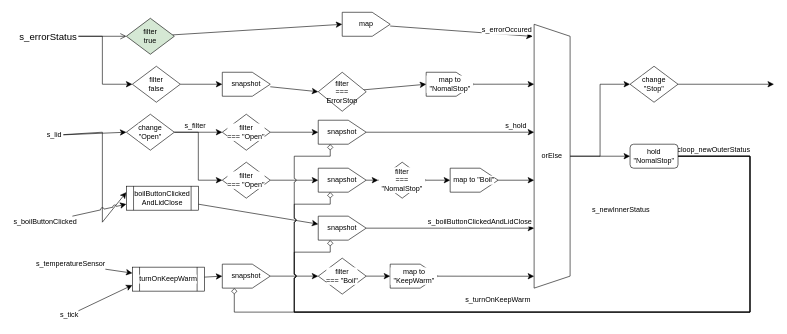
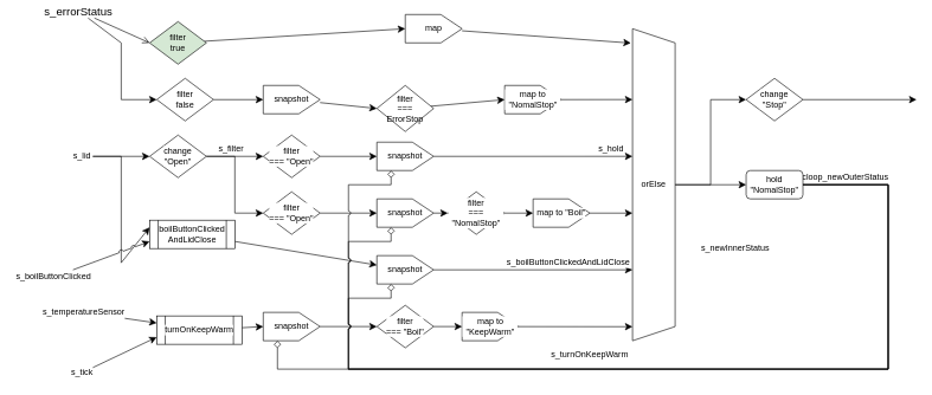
  <mxCell id="0" />
  <mxCell id="1" parent="0" />
  <mxCell id="2" style="edgeStyle=none;curved=0;rounded=0;orthogonalLoop=1;jettySize=auto;html=1;entryX=0;entryY=0.5;entryDx=0;entryDy=0;fontSize=12;startSize=8;endSize=8;jumpStyle=arc;endArrow=open;" edge="1" parent="1" source="4" target="6"><mxGeometry relative="1" as="geometry" /></mxCell>
  <mxCell id="3" style="edgeStyle=none;shape=connector;curved=0;rounded=0;jumpStyle=arc;orthogonalLoop=1;jettySize=auto;html=1;entryX=0;entryY=0.5;entryDx=0;entryDy=0;strokeColor=default;align=center;verticalAlign=middle;fontFamily=Helvetica;fontSize=12;fontColor=default;labelBackgroundColor=default;startSize=8;endArrow=classic;endSize=8;" edge="1" parent="1" source="4" target="11"><mxGeometry relative="1" as="geometry"><Array as="points"><mxPoint x="170" y="60" /><mxPoint x="170" y="140" /></Array></mxGeometry></mxCell>
- <mxCell id="4" value="s_errorStatus" style="text;html=1;align=center;verticalAlign=middle;whiteSpace=wrap;rounded=0;fontSize=16;" vertex="1" parent="1"><mxGeometry x="30" y="50" width="100" height="20" as="geometry" /></mxCell>
+ <mxCell id="4" value="s_errorStatus" style="text;html=1;align=center;verticalAlign=middle;whiteSpace=wrap;rounded=0;fontSize=16;" vertex="1" parent="1"><mxGeometry x="60" y="5" width="100" height="20" as="geometry" /></mxCell>
  <mxCell id="5" style="edgeStyle=none;shape=connector;curved=0;rounded=0;jumpStyle=arc;orthogonalLoop=1;jettySize=auto;html=1;entryX=0.5;entryY=0;entryDx=0;entryDy=0;strokeColor=default;align=center;verticalAlign=middle;fontFamily=Helvetica;fontSize=12;fontColor=default;labelBackgroundColor=default;startSize=8;endArrow=classic;endSize=8;" edge="1" parent="1" source="6" target="8"><mxGeometry relative="1" as="geometry" /></mxCell>
  <mxCell id="6" value="filter&lt;div&gt;true&lt;/div&gt;" style="rhombus;whiteSpace=wrap;html=1;fillColor=#d5e8d4;" vertex="1" parent="1"><mxGeometry x="210" y="30" width="80" height="60" as="geometry" /></mxCell>
  <mxCell id="7" style="edgeStyle=none;shape=connector;curved=0;rounded=0;jumpStyle=arc;orthogonalLoop=1;jettySize=auto;html=1;strokeColor=default;align=center;verticalAlign=middle;fontFamily=Helvetica;fontSize=12;fontColor=default;labelBackgroundColor=default;startSize=8;endArrow=classic;endSize=8;entryX=0.046;entryY=1.039;entryDx=0;entryDy=0;entryPerimeter=0;" edge="1" parent="1" source="8" target="58"><mxGeometry relative="1" as="geometry"><mxPoint x="880.741" y="60" as="targetPoint" /></mxGeometry></mxCell>
  <mxCell id="8" value="map" style="shape=offPageConnector;whiteSpace=wrap;html=1;fontFamily=Helvetica;fontSize=12;fontColor=default;labelBackgroundColor=default;direction=north;" vertex="1" parent="1"><mxGeometry x="570" y="20" width="80" height="40" as="geometry" /></mxCell>
- <mxCell id="9" value="s_errorOccured" style="text;html=1;align=center;verticalAlign=middle;whiteSpace=wrap;rounded=0;fontSize=12;fontFamily=Helvetica;fontColor=default;labelBackgroundColor=default;" vertex="1" parent="1"><mxGeometry x="800" y="40" width="90" height="20" as="geometry" /></mxCell>
  <mxCell id="10" style="edgeStyle=none;shape=connector;curved=0;rounded=0;jumpStyle=arc;orthogonalLoop=1;jettySize=auto;html=1;entryX=0.5;entryY=0;entryDx=0;entryDy=0;strokeColor=default;align=center;verticalAlign=middle;fontFamily=Helvetica;fontSize=12;fontColor=default;labelBackgroundColor=default;startSize=8;endArrow=classic;endSize=8;" edge="1" parent="1" source="11" target="13"><mxGeometry relative="1" as="geometry" /></mxCell>
  <mxCell id="11" value="filter&lt;div&gt;false&lt;/div&gt;" style="rhombus;whiteSpace=wrap;html=1;fontFamily=Helvetica;fontSize=12;fontColor=default;labelBackgroundColor=default;" vertex="1" parent="1"><mxGeometry x="220" y="110" width="80" height="60" as="geometry" /></mxCell>
  <mxCell id="12" style="edgeStyle=none;shape=connector;curved=0;rounded=0;jumpStyle=arc;orthogonalLoop=1;jettySize=auto;html=1;entryX=0;entryY=0.5;entryDx=0;entryDy=0;strokeColor=default;align=center;verticalAlign=middle;fontFamily=Helvetica;fontSize=12;fontColor=default;labelBackgroundColor=default;startSize=8;endArrow=classic;endSize=8;" edge="1" parent="1" source="13" target="15"><mxGeometry relative="1" as="geometry" /></mxCell>
  <mxCell id="13" value="snapshot" style="shape=offPageConnector;whiteSpace=wrap;html=1;fontFamily=Helvetica;fontSize=12;fontColor=default;labelBackgroundColor=default;direction=north;" vertex="1" parent="1"><mxGeometry x="370" y="120" width="80" height="40" as="geometry" /></mxCell>
  <mxCell id="14" style="edgeStyle=none;shape=connector;curved=0;rounded=0;jumpStyle=arc;orthogonalLoop=1;jettySize=auto;html=1;entryX=0.5;entryY=0;entryDx=0;entryDy=0;strokeColor=default;align=center;verticalAlign=middle;fontFamily=Helvetica;fontSize=12;fontColor=default;labelBackgroundColor=default;startSize=8;endArrow=classic;endSize=8;" edge="1" parent="1" source="15" target="17"><mxGeometry relative="1" as="geometry" /></mxCell>
  <mxCell id="15" value="filter&lt;div&gt;===&lt;div&gt;ErrorStop&lt;/div&gt;&lt;/div&gt;" style="rhombus;whiteSpace=wrap;html=1;" vertex="1" parent="1"><mxGeometry x="530" y="120" width="80" height="65" as="geometry" /></mxCell>
  <mxCell id="16" style="edgeStyle=none;shape=connector;curved=0;rounded=0;jumpStyle=arc;orthogonalLoop=1;jettySize=auto;html=1;strokeColor=default;align=center;verticalAlign=middle;fontFamily=Helvetica;fontSize=12;fontColor=default;labelBackgroundColor=default;startSize=8;endArrow=classic;endSize=8;entryX=0.227;entryY=1;entryDx=0;entryDy=0;entryPerimeter=0;" edge="1" parent="1" source="17" target="58"><mxGeometry relative="1" as="geometry"><mxPoint x="880" y="140" as="targetPoint" /></mxGeometry></mxCell>
  <mxCell id="17" value="map to &quot;NomalStop&quot;" style="shape=offPageConnector;whiteSpace=wrap;html=1;fontFamily=Helvetica;fontSize=12;fontColor=default;labelBackgroundColor=default;direction=north;" vertex="1" parent="1"><mxGeometry x="710" y="120" width="80" height="40" as="geometry" /></mxCell>
  <mxCell id="18" style="edgeStyle=none;shape=connector;curved=0;rounded=0;jumpStyle=arc;orthogonalLoop=1;jettySize=auto;html=1;entryX=0;entryY=0.5;entryDx=0;entryDy=0;strokeColor=default;align=center;verticalAlign=middle;fontFamily=Helvetica;fontSize=12;fontColor=default;labelBackgroundColor=default;startSize=8;endArrow=classic;endSize=8;" edge="1" parent="1" source="20" target="23"><mxGeometry relative="1" as="geometry" /></mxCell>
  <mxCell id="19" style="edgeStyle=none;shape=connector;curved=0;rounded=0;jumpStyle=arc;orthogonalLoop=1;jettySize=auto;html=1;entryX=0;entryY=0.25;entryDx=0;entryDy=0;strokeColor=default;align=center;verticalAlign=middle;fontFamily=Helvetica;fontSize=12;fontColor=default;labelBackgroundColor=default;startSize=8;endArrow=classic;endSize=8;" edge="1" parent="1" source="20" target="39"><mxGeometry relative="1" as="geometry"><Array as="points"><mxPoint x="170" y="220" /><mxPoint x="170" y="370" /></Array></mxGeometry></mxCell>
- <mxCell id="20" value="s_lid" style="text;html=1;align=center;verticalAlign=middle;whiteSpace=wrap;rounded=0;fontSize=12;fontFamily=Helvetica;fontColor=default;labelBackgroundColor=default;" vertex="1" parent="1"><mxGeometry x="75" y="215" width="30" height="20" as="geometry" /></mxCell>
+ <mxCell id="20" value="s_lid" style="text;html=1;align=center;verticalAlign=middle;whiteSpace=wrap;rounded=0;fontSize=12;fontFamily=Helvetica;fontColor=default;labelBackgroundColor=default;" vertex="1" parent="1"><mxGeometry x="100" y="210" width="30" height="20" as="geometry" /></mxCell>
  <mxCell id="21" style="edgeStyle=none;shape=connector;curved=0;rounded=0;jumpStyle=arc;orthogonalLoop=1;jettySize=auto;html=1;exitX=1;exitY=0.5;exitDx=0;exitDy=0;strokeColor=default;align=center;verticalAlign=middle;fontFamily=Helvetica;fontSize=12;fontColor=default;labelBackgroundColor=default;startSize=8;endArrow=classic;endSize=8;entryX=0;entryY=0.5;entryDx=0;entryDy=0;" edge="1" parent="1" source="23" target="26"><mxGeometry relative="1" as="geometry"><mxPoint x="370" y="220" as="targetPoint" /></mxGeometry></mxCell>
  <mxCell id="22" style="edgeStyle=none;shape=connector;curved=0;rounded=0;jumpStyle=arc;orthogonalLoop=1;jettySize=auto;html=1;entryX=0;entryY=0.5;entryDx=0;entryDy=0;strokeColor=default;align=center;verticalAlign=middle;fontFamily=Helvetica;fontSize=12;fontColor=default;labelBackgroundColor=default;startSize=8;endArrow=classic;endSize=8;" edge="1" parent="1" source="23" target="31"><mxGeometry relative="1" as="geometry"><Array as="points"><mxPoint x="330" y="220" /><mxPoint x="330" y="300" /></Array></mxGeometry></mxCell>
  <mxCell id="23" value="change&lt;div&gt;&quot;Open&quot;&lt;/div&gt;" style="rhombus;whiteSpace=wrap;html=1;fontFamily=Helvetica;fontSize=12;fontColor=default;labelBackgroundColor=default;" vertex="1" parent="1"><mxGeometry x="210" y="190" width="80" height="60" as="geometry" /></mxCell>
  <mxCell id="24" value="s_filter" style="text;html=1;align=center;verticalAlign=middle;whiteSpace=wrap;rounded=0;fontSize=12;fontFamily=Helvetica;fontColor=default;labelBackgroundColor=default;" vertex="1" parent="1"><mxGeometry x="290" y="200" width="70" height="20" as="geometry" /></mxCell>
  <mxCell id="25" style="edgeStyle=none;shape=connector;curved=0;rounded=0;jumpStyle=arc;orthogonalLoop=1;jettySize=auto;html=1;exitX=1;exitY=0.5;exitDx=0;exitDy=0;entryX=0.5;entryY=0;entryDx=0;entryDy=0;strokeColor=default;align=center;verticalAlign=middle;fontFamily=Helvetica;fontSize=12;fontColor=default;labelBackgroundColor=default;startSize=8;endArrow=classic;endSize=8;" edge="1" parent="1" source="26" target="28"><mxGeometry relative="1" as="geometry" /></mxCell>
  <mxCell id="26" value="filter&lt;div&gt;=== &quot;Open&quot;&lt;/div&gt;" style="rhombus;whiteSpace=wrap;html=1;fontFamily=Helvetica;fontSize=12;fontColor=default;labelBackgroundColor=default;" vertex="1" parent="1"><mxGeometry x="370" y="190" width="80" height="60" as="geometry" /></mxCell>
  <mxCell id="27" style="edgeStyle=none;shape=connector;curved=0;rounded=0;jumpStyle=arc;orthogonalLoop=1;jettySize=auto;html=1;exitX=0.5;exitY=1;exitDx=0;exitDy=0;strokeColor=default;align=center;verticalAlign=middle;fontFamily=Helvetica;fontSize=12;fontColor=default;labelBackgroundColor=default;startSize=8;endArrow=classic;endSize=8;entryX=0.409;entryY=1;entryDx=0;entryDy=0;entryPerimeter=0;" edge="1" parent="1" source="28" target="58"><mxGeometry relative="1" as="geometry"><mxPoint x="880" y="220" as="targetPoint" /></mxGeometry></mxCell>
  <mxCell id="28" value="snapshot" style="shape=offPageConnector;whiteSpace=wrap;html=1;fontFamily=Helvetica;fontSize=12;fontColor=default;labelBackgroundColor=default;direction=north;" vertex="1" parent="1"><mxGeometry x="530" y="200" width="80" height="40" as="geometry" /></mxCell>
  <mxCell id="29" value="s_hold" style="text;html=1;align=center;verticalAlign=middle;whiteSpace=wrap;rounded=0;fontSize=12;fontFamily=Helvetica;fontColor=default;labelBackgroundColor=default;" vertex="1" parent="1"><mxGeometry x="830" y="200" width="60" height="20" as="geometry" /></mxCell>
  <mxCell id="30" style="edgeStyle=none;shape=connector;curved=0;rounded=0;jumpStyle=arc;orthogonalLoop=1;jettySize=auto;html=1;entryX=0.5;entryY=0;entryDx=0;entryDy=0;strokeColor=default;align=center;verticalAlign=middle;fontFamily=Helvetica;fontSize=12;fontColor=default;labelBackgroundColor=default;startSize=8;endArrow=classic;endSize=8;" edge="1" parent="1" source="31" target="33"><mxGeometry relative="1" as="geometry" /></mxCell>
  <mxCell id="31" value="filter&lt;div&gt;=== &quot;Open&quot;&lt;/div&gt;" style="rhombus;whiteSpace=wrap;html=1;fontFamily=Helvetica;fontSize=12;fontColor=default;labelBackgroundColor=default;" vertex="1" parent="1"><mxGeometry x="370" y="270" width="80" height="60" as="geometry" /></mxCell>
  <mxCell id="32" style="edgeStyle=none;shape=connector;curved=0;rounded=0;jumpStyle=arc;orthogonalLoop=1;jettySize=auto;html=1;entryX=0;entryY=0.5;entryDx=0;entryDy=0;strokeColor=default;align=center;verticalAlign=middle;fontFamily=Helvetica;fontSize=12;fontColor=default;labelBackgroundColor=default;startSize=8;endArrow=classic;endSize=8;" edge="1" parent="1" source="33" target="35"><mxGeometry relative="1" as="geometry" /></mxCell>
  <mxCell id="33" value="snapshot" style="shape=offPageConnector;whiteSpace=wrap;html=1;fontFamily=Helvetica;fontSize=12;fontColor=default;labelBackgroundColor=default;direction=north;" vertex="1" parent="1"><mxGeometry x="530" y="280" width="80" height="40" as="geometry" /></mxCell>
  <mxCell id="34" style="edgeStyle=none;shape=connector;curved=0;rounded=0;jumpStyle=arc;orthogonalLoop=1;jettySize=auto;html=1;entryX=0.5;entryY=0;entryDx=0;entryDy=0;strokeColor=default;align=center;verticalAlign=middle;fontFamily=Helvetica;fontSize=12;fontColor=default;labelBackgroundColor=default;startSize=8;endArrow=classic;endSize=8;" edge="1" parent="1" source="35" target="37"><mxGeometry relative="1" as="geometry" /></mxCell>
  <mxCell id="35" value="filter&lt;div&gt;=== &quot;NomalStop&quot;&lt;/div&gt;" style="rhombus;whiteSpace=wrap;html=1;fontFamily=Helvetica;fontSize=12;fontColor=default;labelBackgroundColor=default;" vertex="1" parent="1"><mxGeometry x="630" y="270" width="80" height="60" as="geometry" /></mxCell>
  <mxCell id="36" style="edgeStyle=none;shape=connector;curved=0;rounded=0;jumpStyle=arc;orthogonalLoop=1;jettySize=auto;html=1;strokeColor=default;align=center;verticalAlign=middle;fontFamily=Helvetica;fontSize=12;fontColor=default;labelBackgroundColor=default;startSize=8;endArrow=classic;endSize=8;entryX=0.591;entryY=1;entryDx=0;entryDy=0;entryPerimeter=0;" edge="1" parent="1" source="37" target="58"><mxGeometry relative="1" as="geometry"><mxPoint x="880" y="300" as="targetPoint" /></mxGeometry></mxCell>
  <mxCell id="37" value="map to &quot;Boil&quot;" style="shape=offPageConnector;whiteSpace=wrap;html=1;fontFamily=Helvetica;fontSize=12;fontColor=default;labelBackgroundColor=default;direction=north;" vertex="1" parent="1"><mxGeometry x="750" y="280" width="80" height="40" as="geometry" /></mxCell>
  <mxCell id="38" style="edgeStyle=none;shape=connector;curved=0;rounded=0;jumpStyle=arc;orthogonalLoop=1;jettySize=auto;html=1;strokeColor=default;align=center;verticalAlign=middle;fontFamily=Helvetica;fontSize=12;fontColor=default;labelBackgroundColor=default;startSize=8;endArrow=classic;endSize=8;" edge="1" parent="1" source="39" target="43"><mxGeometry relative="1" as="geometry" /></mxCell>
  <mxCell id="39" value="boilButtonClicked&lt;div&gt;AndLidClose&lt;/div&gt;" style="shape=process;whiteSpace=wrap;html=1;backgroundOutline=1;fontFamily=Helvetica;fontSize=12;fontColor=default;labelBackgroundColor=default;" vertex="1" parent="1"><mxGeometry x="210" y="310" width="120" height="40" as="geometry" /></mxCell>
  <mxCell id="40" style="edgeStyle=none;shape=connector;curved=0;rounded=0;jumpStyle=arc;orthogonalLoop=1;jettySize=auto;html=1;entryX=0;entryY=0.75;entryDx=0;entryDy=0;strokeColor=default;align=center;verticalAlign=middle;fontFamily=Helvetica;fontSize=12;fontColor=default;labelBackgroundColor=default;startSize=8;endArrow=classic;endSize=8;" edge="1" parent="1" source="41" target="39"><mxGeometry relative="1" as="geometry" /></mxCell>
- <mxCell id="41" value="s_boilButtonClicked" style="text;html=1;align=center;verticalAlign=middle;whiteSpace=wrap;rounded=0;fontSize=12;fontFamily=Helvetica;fontColor=default;labelBackgroundColor=default;" vertex="1" parent="1"><mxGeometry x="20" y="360" width="110" height="20" as="geometry" /></mxCell>
+ <mxCell id="41" value="s_boilButtonClicked" style="text;html=1;align=center;verticalAlign=middle;whiteSpace=wrap;rounded=0;fontSize=12;fontFamily=Helvetica;fontColor=default;labelBackgroundColor=default;" vertex="1" parent="1"><mxGeometry x="20" y="380" width="110" height="20" as="geometry" /></mxCell>
  <mxCell id="42" style="edgeStyle=none;shape=connector;curved=0;rounded=0;jumpStyle=arc;orthogonalLoop=1;jettySize=auto;html=1;exitX=0.5;exitY=1;exitDx=0;exitDy=0;strokeColor=default;align=center;verticalAlign=middle;fontFamily=Helvetica;fontSize=12;fontColor=default;labelBackgroundColor=default;startSize=8;endArrow=classic;endSize=8;" edge="1" parent="1" source="43"><mxGeometry relative="1" as="geometry"><mxPoint x="890" y="380" as="targetPoint" /></mxGeometry></mxCell>
  <mxCell id="43" value="snapshot" style="shape=offPageConnector;whiteSpace=wrap;html=1;fontFamily=Helvetica;fontSize=12;fontColor=default;labelBackgroundColor=default;direction=north;" vertex="1" parent="1"><mxGeometry x="530" y="360" width="80" height="40" as="geometry" /></mxCell>
  <mxCell id="44" style="edgeStyle=none;shape=connector;curved=0;rounded=0;jumpStyle=arc;orthogonalLoop=1;jettySize=auto;html=1;entryX=0.5;entryY=0;entryDx=0;entryDy=0;strokeColor=default;align=center;verticalAlign=middle;fontFamily=Helvetica;fontSize=12;fontColor=default;labelBackgroundColor=default;startSize=8;endArrow=classic;endSize=8;" edge="1" parent="1" source="45" target="51"><mxGeometry relative="1" as="geometry" /></mxCell>
  <mxCell id="45" value="turnOnKeepWarm" style="shape=process;whiteSpace=wrap;html=1;backgroundOutline=1;fontFamily=Helvetica;fontSize=12;fontColor=default;labelBackgroundColor=default;" vertex="1" parent="1"><mxGeometry x="220" y="445" width="120" height="40" as="geometry" /></mxCell>
  <mxCell id="46" style="edgeStyle=none;shape=connector;curved=0;rounded=0;jumpStyle=arc;orthogonalLoop=1;jettySize=auto;html=1;entryX=0;entryY=0.25;entryDx=0;entryDy=0;strokeColor=default;align=center;verticalAlign=middle;fontFamily=Helvetica;fontSize=12;fontColor=default;labelBackgroundColor=default;startSize=8;endArrow=classic;endSize=8;" edge="1" parent="1" source="47" target="45"><mxGeometry relative="1" as="geometry" /></mxCell>
  <mxCell id="47" value="s_temperatureSensor" style="text;html=1;align=center;verticalAlign=middle;whiteSpace=wrap;rounded=0;fontSize=12;fontFamily=Helvetica;fontColor=default;labelBackgroundColor=default;" vertex="1" parent="1"><mxGeometry x="60" y="430" width="115" height="20" as="geometry" /></mxCell>
  <mxCell id="48" style="edgeStyle=none;shape=connector;curved=0;rounded=0;jumpStyle=arc;orthogonalLoop=1;jettySize=auto;html=1;entryX=0;entryY=0.75;entryDx=0;entryDy=0;strokeColor=default;align=center;verticalAlign=middle;fontFamily=Helvetica;fontSize=12;fontColor=default;labelBackgroundColor=default;startSize=8;endArrow=classic;endSize=8;" edge="1" parent="1" source="49" target="45"><mxGeometry relative="1" as="geometry" /></mxCell>
  <mxCell id="49" value="s_tick" style="text;html=1;align=center;verticalAlign=middle;whiteSpace=wrap;rounded=0;fontSize=12;fontFamily=Helvetica;fontColor=default;labelBackgroundColor=default;" vertex="1" parent="1"><mxGeometry x="100" y="515" width="30" height="20" as="geometry" /></mxCell>
  <mxCell id="50" style="edgeStyle=none;shape=connector;curved=0;rounded=0;jumpStyle=arc;orthogonalLoop=1;jettySize=auto;html=1;entryX=0;entryY=0.5;entryDx=0;entryDy=0;strokeColor=default;align=center;verticalAlign=middle;fontFamily=Helvetica;fontSize=12;fontColor=default;labelBackgroundColor=default;startSize=8;endArrow=classic;endSize=8;" edge="1" parent="1" source="51" target="53"><mxGeometry relative="1" as="geometry" /></mxCell>
  <mxCell id="51" value="snapshot" style="shape=offPageConnector;whiteSpace=wrap;html=1;fontFamily=Helvetica;fontSize=12;fontColor=default;labelBackgroundColor=default;direction=north;" vertex="1" parent="1"><mxGeometry x="370" y="440" width="80" height="40" as="geometry" /></mxCell>
  <mxCell id="52" style="edgeStyle=none;shape=connector;curved=0;rounded=0;jumpStyle=arc;orthogonalLoop=1;jettySize=auto;html=1;entryX=0.5;entryY=0;entryDx=0;entryDy=0;strokeColor=default;align=center;verticalAlign=middle;fontFamily=Helvetica;fontSize=12;fontColor=default;labelBackgroundColor=default;startSize=8;endArrow=classic;endSize=8;" edge="1" parent="1" source="53" target="55"><mxGeometry relative="1" as="geometry" /></mxCell>
  <mxCell id="53" value="filter&lt;div&gt;=== &quot;Boil&quot;&lt;/div&gt;" style="rhombus;whiteSpace=wrap;html=1;fontFamily=Helvetica;fontSize=12;fontColor=default;labelBackgroundColor=default;" vertex="1" parent="1"><mxGeometry x="530" y="430" width="80" height="60" as="geometry" /></mxCell>
  <mxCell id="54" style="edgeStyle=none;shape=connector;curved=0;rounded=0;jumpStyle=arc;orthogonalLoop=1;jettySize=auto;html=1;strokeColor=default;align=center;verticalAlign=middle;fontFamily=Helvetica;fontSize=12;fontColor=default;labelBackgroundColor=default;startSize=8;endArrow=classic;endSize=8;entryX=0.955;entryY=1;entryDx=0;entryDy=0;entryPerimeter=0;" edge="1" parent="1" source="55" target="58"><mxGeometry relative="1" as="geometry"><mxPoint x="880" y="460" as="targetPoint" /></mxGeometry></mxCell>
  <mxCell id="55" value="map to &quot;KeepWarm&quot;" style="shape=offPageConnector;whiteSpace=wrap;html=1;fontFamily=Helvetica;fontSize=12;fontColor=default;labelBackgroundColor=default;direction=north;" vertex="1" parent="1"><mxGeometry x="650" y="440" width="80" height="40" as="geometry" /></mxCell>
  <mxCell id="56" style="edgeStyle=none;shape=connector;curved=0;rounded=0;jumpStyle=arc;orthogonalLoop=1;jettySize=auto;html=1;strokeColor=default;align=center;verticalAlign=middle;fontFamily=Helvetica;fontSize=12;fontColor=default;labelBackgroundColor=default;startSize=8;endArrow=classic;endSize=8;entryX=0;entryY=0.5;entryDx=0;entryDy=0;" edge="1" parent="1" source="58" target="66"><mxGeometry relative="1" as="geometry"><mxPoint x="1010" y="260" as="targetPoint" /></mxGeometry></mxCell>
  <mxCell id="57" style="edgeStyle=none;shape=connector;curved=0;rounded=0;jumpStyle=arc;orthogonalLoop=1;jettySize=auto;html=1;exitX=0.5;exitY=0;exitDx=0;exitDy=0;entryX=0;entryY=0.5;entryDx=0;entryDy=0;strokeColor=default;align=center;verticalAlign=middle;fontFamily=Helvetica;fontSize=12;fontColor=default;labelBackgroundColor=default;startSize=8;endArrow=classic;endSize=8;" edge="1" parent="1" source="58" target="69"><mxGeometry relative="1" as="geometry"><Array as="points"><mxPoint x="1000" y="260" /><mxPoint x="1000" y="140" /></Array></mxGeometry></mxCell>
  <mxCell id="58" value="orElse" style="shape=trapezoid;perimeter=trapezoidPerimeter;whiteSpace=wrap;html=1;fixedSize=1;fontFamily=Helvetica;fontSize=12;fontColor=default;labelBackgroundColor=default;direction=south;" vertex="1" parent="1"><mxGeometry x="890" y="40" width="60" height="440" as="geometry" /></mxCell>
  <mxCell id="59" value="s_turnOnKeepWarm" style="text;html=1;align=center;verticalAlign=middle;whiteSpace=wrap;rounded=0;fontSize=12;fontFamily=Helvetica;fontColor=default;labelBackgroundColor=default;" vertex="1" parent="1"><mxGeometry x="770" y="490" width="120" height="20" as="geometry" /></mxCell>
  <mxCell id="60" value="s_boilButtonClickedAndLidClose" style="text;html=1;align=center;verticalAlign=middle;whiteSpace=wrap;rounded=0;fontSize=12;fontFamily=Helvetica;fontColor=default;labelBackgroundColor=default;" vertex="1" parent="1"><mxGeometry x="710" y="360" width="180" height="20" as="geometry" /></mxCell>
  <mxCell id="61" value="cloop_newOuterStatus" style="text;html=1;align=center;verticalAlign=middle;whiteSpace=wrap;rounded=0;fontSize=12;fontFamily=Helvetica;fontColor=default;labelBackgroundColor=default;" vertex="1" parent="1"><mxGeometry x="1130" y="240" width="120" height="20" as="geometry" /></mxCell>
  <mxCell id="62" style="edgeStyle=none;shape=connector;curved=0;rounded=0;jumpStyle=arc;orthogonalLoop=1;jettySize=auto;html=1;strokeColor=default;align=center;verticalAlign=middle;fontFamily=Helvetica;fontSize=12;fontColor=default;labelBackgroundColor=default;startSize=8;endArrow=diamond;endSize=8;endFill=0;entryX=0;entryY=0.25;entryDx=0;entryDy=0;" edge="1" parent="1" source="66" target="28"><mxGeometry relative="1" as="geometry"><mxPoint x="1290" y="260" as="targetPoint" /><Array as="points"><mxPoint x="1250" y="260" /><mxPoint x="1250" y="520" /><mxPoint x="490" y="520" /><mxPoint x="490" y="260" /><mxPoint x="550" y="260" /></Array></mxGeometry></mxCell>
  <mxCell id="63" style="edgeStyle=none;shape=connector;curved=0;rounded=0;jumpStyle=arc;orthogonalLoop=1;jettySize=auto;html=1;entryX=0;entryY=0.25;entryDx=0;entryDy=0;strokeColor=default;align=center;verticalAlign=middle;fontFamily=Helvetica;fontSize=12;fontColor=default;labelBackgroundColor=default;startSize=8;endArrow=diamond;endSize=8;endFill=0;" edge="1" parent="1" source="66" target="33"><mxGeometry relative="1" as="geometry"><Array as="points"><mxPoint x="1250" y="260" /><mxPoint x="1250" y="520" /><mxPoint x="490" y="520" /><mxPoint x="490" y="340" /><mxPoint x="550" y="340" /></Array></mxGeometry></mxCell>
  <mxCell id="64" style="edgeStyle=none;shape=connector;curved=0;rounded=0;jumpStyle=arc;orthogonalLoop=1;jettySize=auto;html=1;entryX=0;entryY=0.25;entryDx=0;entryDy=0;strokeColor=default;align=center;verticalAlign=middle;fontFamily=Helvetica;fontSize=12;fontColor=default;labelBackgroundColor=default;startSize=8;endArrow=diamond;endSize=8;endFill=0;" edge="1" parent="1" source="66" target="43"><mxGeometry relative="1" as="geometry"><Array as="points"><mxPoint x="1250" y="260" /><mxPoint x="1250" y="520" /><mxPoint x="490" y="520" /><mxPoint x="490" y="420" /><mxPoint x="550" y="420" /></Array></mxGeometry></mxCell>
  <mxCell id="65" style="edgeStyle=none;shape=connector;curved=0;rounded=0;jumpStyle=arc;orthogonalLoop=1;jettySize=auto;html=1;entryX=0;entryY=0.25;entryDx=0;entryDy=0;strokeColor=default;align=center;verticalAlign=middle;fontFamily=Helvetica;fontSize=12;fontColor=default;labelBackgroundColor=default;startSize=8;endArrow=diamond;endSize=8;endFill=0;" edge="1" parent="1" source="66" target="51"><mxGeometry relative="1" as="geometry"><Array as="points"><mxPoint x="1250" y="260" /><mxPoint x="1250" y="520" /><mxPoint x="390" y="520" /></Array></mxGeometry></mxCell>
  <mxCell id="66" value="hold&lt;div&gt;&quot;NomalStop&quot;&lt;/div&gt;" style="rounded=1;whiteSpace=wrap;html=1;fontFamily=Helvetica;fontSize=12;fontColor=default;labelBackgroundColor=default;" vertex="1" parent="1"><mxGeometry x="1050" y="240" width="80" height="40" as="geometry" /></mxCell>
  <mxCell id="67" value="s_newInnerStatus" style="text;html=1;align=center;verticalAlign=middle;whiteSpace=wrap;rounded=0;fontSize=12;fontFamily=Helvetica;fontColor=default;labelBackgroundColor=default;" vertex="1" parent="1"><mxGeometry x="985" y="340" width="100" height="20" as="geometry" /></mxCell>
  <mxCell id="68" style="edgeStyle=none;shape=connector;curved=0;rounded=0;jumpStyle=arc;orthogonalLoop=1;jettySize=auto;html=1;exitX=1;exitY=0.5;exitDx=0;exitDy=0;strokeColor=default;align=center;verticalAlign=middle;fontFamily=Helvetica;fontSize=12;fontColor=default;labelBackgroundColor=default;startSize=8;endArrow=classic;endSize=8;" edge="1" parent="1" source="69"><mxGeometry relative="1" as="geometry"><mxPoint x="1290" y="140" as="targetPoint" /></mxGeometry></mxCell>
  <mxCell id="69" value="change&lt;div&gt;&quot;Stop&quot;&lt;/div&gt;" style="rhombus;whiteSpace=wrap;html=1;fontFamily=Helvetica;fontSize=12;fontColor=default;labelBackgroundColor=default;" vertex="1" parent="1"><mxGeometry x="1050" y="110" width="80" height="60" as="geometry" /></mxCell>
